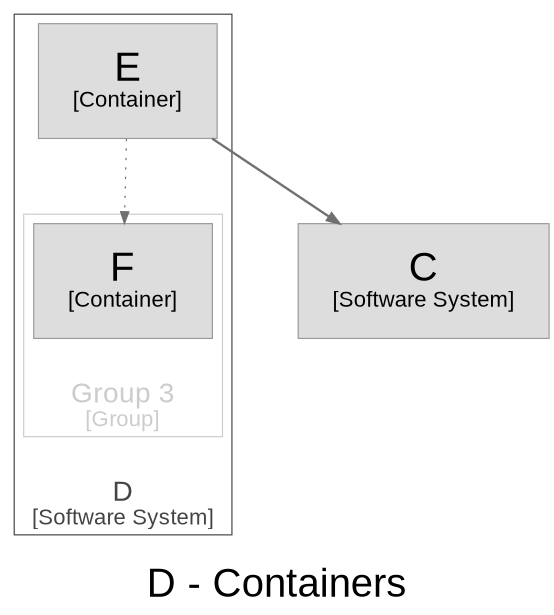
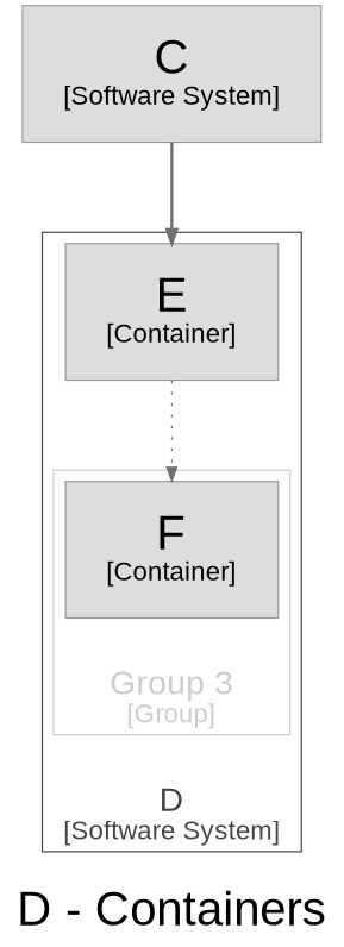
  digraph {
    compound=true
    fontname=Arial
    label=<<br /><font point-size="34">D - Containers</font>>
    nodesep=1.0
    rankdir=TB
    ranksep=1.0
    node [color="#9a9a9a" fillcolor="#dddddd" fontcolor="#000000" fontname=Arial margin="0.4,0.3" shape=rect style=filled]
    edge [color="#707070" fontcolor="#707070" fontname=Arial]
    n1 [label=<<font point-size="34">F</font><br /><font point-size="19">[Container]</font>>]
    n2 [label=<<font point-size="34">E</font><br /><font point-size="19">[Container]</font>>]
    n3 [label=<<font point-size="34">C</font><br /><font point-size="19">[Software System]</font>>]
    subgraph cluster_1 {
      color="#444444"
      fillcolor="#444444"
      fontcolor="#444444"
      label=<<font point-size="24"><br />D</font><br /><font point-size="19">[Software System]</font>>
      labelloc=b
      n2
      subgraph cluster_2 {
        color="#cccccc"
        fillcolor="#ffffff"
        fontcolor="#cccccc"
        label=<<font point-size="24"><br />Group 3</font><br /><font point-size="19">[Group]</font>>
        labelloc=b
        n1
      }
    }
    n2 -> n1 [style=dotted]
-   n2 -> n3 [style=bold]
+   n3 -> n2 [style=bold]
  }
